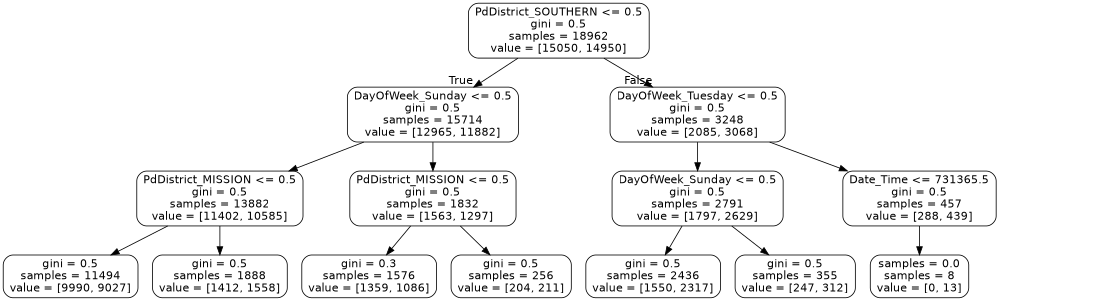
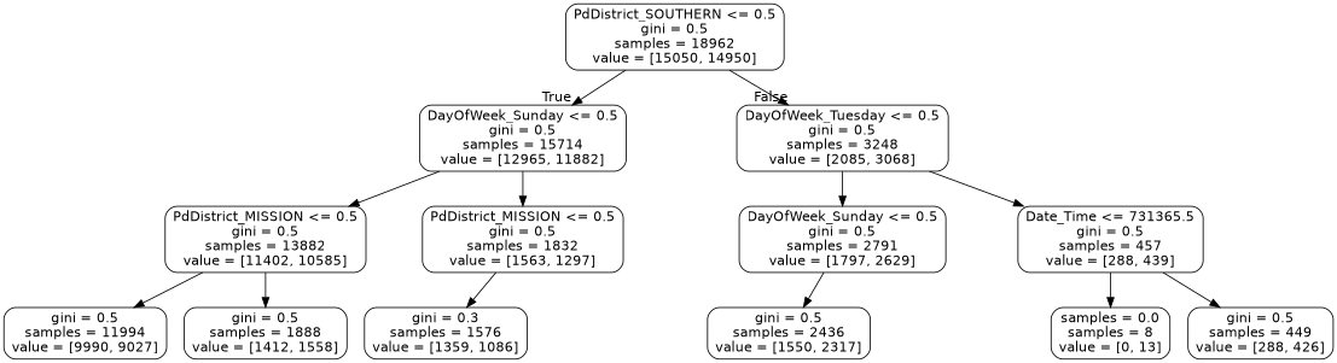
  digraph {
    node [color=black fontname=helvetica shape=box style=rounded]
    edge [fontname=helvetica]
    n1 [label="PdDistrict_SOUTHERN <= 0.5\ngini = 0.5\nsamples = 18962\nvalue = [15050, 14950]"]
    n2 [label="DayOfWeek_Sunday <= 0.5\ngini = 0.5\nsamples = 15714\nvalue = [12965, 11882]"]
    n3 [label="DayOfWeek_Tuesday <= 0.5\ngini = 0.5\nsamples = 3248\nvalue = [2085, 3068]"]
    n4 [label="PdDistrict_MISSION <= 0.5\ngini = 0.5\nsamples = 13882\nvalue = [11402, 10585]"]
    n5 [label="PdDistrict_MISSION <= 0.5\ngini = 0.5\nsamples = 1832\nvalue = [1563, 1297]"]
    n6 [label="DayOfWeek_Sunday <= 0.5\ngini = 0.5\nsamples = 2791\nvalue = [1797, 2629]"]
    n7 [label="Date_Time <= 731365.5\ngini = 0.5\nsamples = 457\nvalue = [288, 439]"]
-   n8 [label="gini = 0.5\nsamples = 11494\nvalue = [9990, 9027]"]
+   n8 [label="gini = 0.5\nsamples = 11994\nvalue = [9990, 9027]"]
    n9 [label="gini = 0.5\nsamples = 1888\nvalue = [1412, 1558]"]
    n10 [label="gini = 0.3\nsamples = 1576\nvalue = [1359, 1086]"]
-   n11 [label="gini = 0.5\nsamples = 256\nvalue = [204, 211]"]
    n12 [label="gini = 0.5\nsamples = 2436\nvalue = [1550, 2317]"]
-   n13 [label="gini = 0.5\nsamples = 355\nvalue = [247, 312]"]
    n14 [label="samples = 0.0\nsamples = 8\nvalue = [0, 13]"]
+   n15 [label="gini = 0.5\nsamples = 449\nvalue = [288, 426]"]
    n1 -> n2 [headlabel=True labelangle=45 labeldistance=2.5]
    n1 -> n3 [headlabel=False labelangle=-45 labeldistance=2.5]
    n2 -> n4
    n2 -> n5
    n3 -> n6
    n3 -> n7
    n4 -> n8
    n4 -> n9
    n5 -> n10
-   n5 -> n11
    n6 -> n12
-   n6 -> n13
    n7 -> n14
+   n7 -> n15
  }
